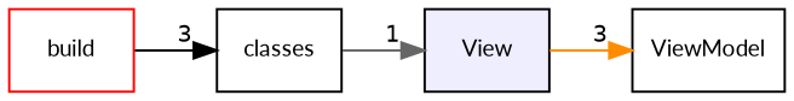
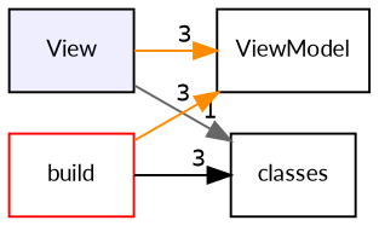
  digraph {
    compound=true
    fontname=Lato
    rankdir=LR
    node [fontname=Lato fontsize=10 shape=box]
    edge [color=darkorange fontname=Lato headlabel=3 labeldistance=1.5 labelfontname=Helvetica labelfontsize=10]
    n1 [fillcolor="#eeeeff" label=View pencolor=black style=filled]
    n2 [label=ViewModel]
    n3 [label=classes]
    n4 [color=red fillcolor=white label=build style=filled]
    n1 -> n2
-   n3 -> n1 [color=gray40 headlabel=1]
+   n1 -> n3 [color=gray40 headlabel=1]
+   n4 -> n2
    n4 -> n3 [color=black]
  }
